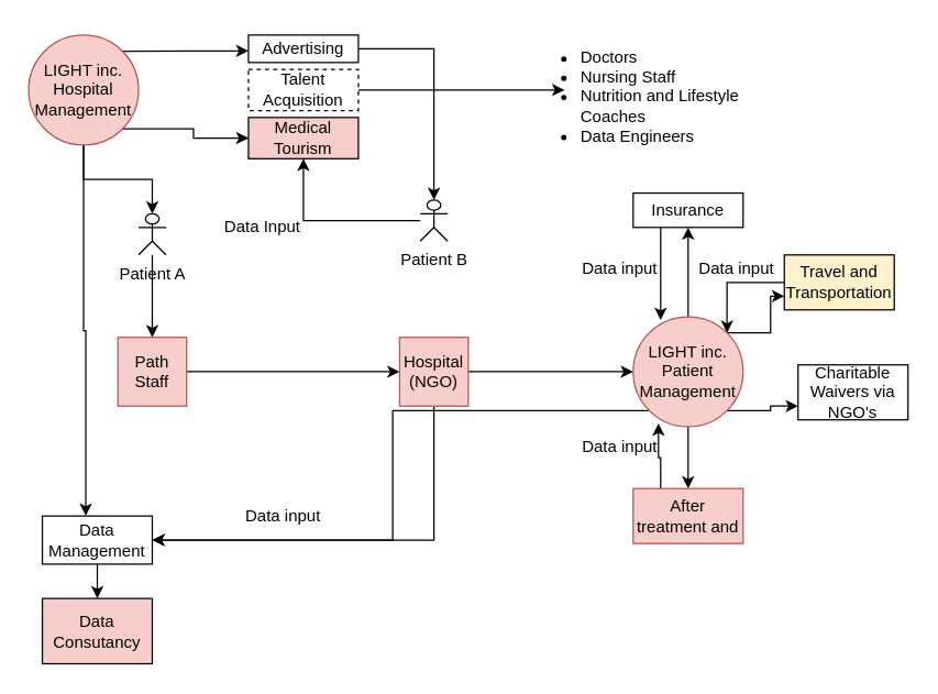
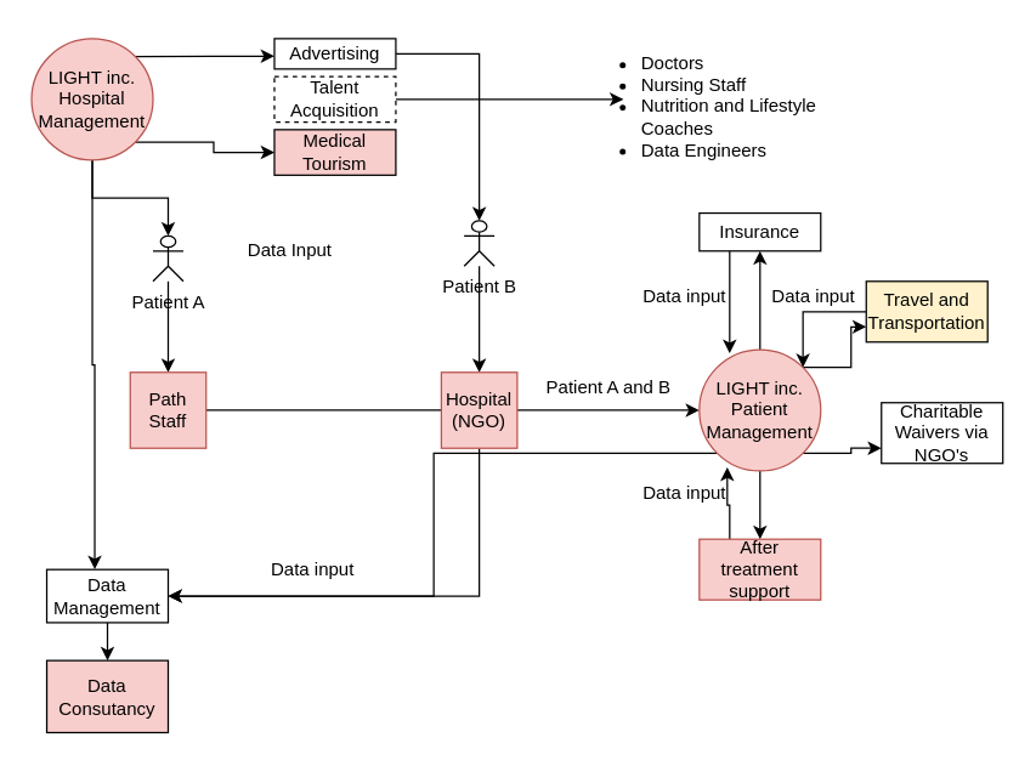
  <mxCell id="0" />
  <mxCell id="1" parent="0" />
  <mxCell id="2" value="" style="edgeStyle=orthogonalEdgeStyle;rounded=0;orthogonalLoop=1;jettySize=auto;html=1;" parent="1" source="3" target="7" edge="1"><mxGeometry relative="1" as="geometry" /></mxCell>
  <mxCell id="3" value="Patient A" style="shape=umlActor;verticalLabelPosition=bottom;verticalAlign=top;html=1;outlineConnect=0;" parent="1" vertex="1"><mxGeometry x="100" y="155" width="20" height="30" as="geometry" /></mxCell>
- <mxCell id="4" value="" style="edgeStyle=orthogonalEdgeStyle;rounded=0;orthogonalLoop=1;jettySize=auto;html=1;" parent="1" source="5" target="43" edge="1"><mxGeometry relative="1" as="geometry" /></mxCell>
+ <mxCell id="4" value="" style="edgeStyle=orthogonalEdgeStyle;rounded=0;orthogonalLoop=1;jettySize=auto;html=1;" parent="1" source="5" target="10" edge="1"><mxGeometry relative="1" as="geometry" /></mxCell>
  <mxCell id="5" value="Patient B" style="shape=umlActor;verticalLabelPosition=bottom;verticalAlign=top;html=1;outlineConnect=0;" parent="1" vertex="1"><mxGeometry x="305" y="145" width="20" height="30" as="geometry" /></mxCell>
- <mxCell id="6" style="edgeStyle=orthogonalEdgeStyle;rounded=0;orthogonalLoop=1;jettySize=auto;html=1;entryX=0;entryY=0.5;entryDx=0;entryDy=0;" parent="1" source="7" target="10" edge="1"><mxGeometry relative="1" as="geometry" /></mxCell>
+ <mxCell id="6" style="edgeStyle=orthogonalEdgeStyle;rounded=0;orthogonalLoop=1;jettySize=auto;html=1;entryX=0;entryY=0.5;entryDx=0;entryDy=0;endArrow=none;" parent="1" source="7" target="10" edge="1"><mxGeometry relative="1" as="geometry" /></mxCell>
  <mxCell id="7" value="Path Staff" style="whiteSpace=wrap;html=1;aspect=fixed;fillColor=#f8cecc;strokeColor=#b85450;" parent="1" vertex="1"><mxGeometry x="85" y="245" width="50" height="50" as="geometry" /></mxCell>
  <mxCell id="8" style="edgeStyle=orthogonalEdgeStyle;rounded=0;orthogonalLoop=1;jettySize=auto;html=1;exitX=1;exitY=0.5;exitDx=0;exitDy=0;entryX=0;entryY=0.5;entryDx=0;entryDy=0;" parent="1" source="10" target="27" edge="1"><mxGeometry relative="1" as="geometry" /></mxCell>
  <mxCell id="9" style="edgeStyle=orthogonalEdgeStyle;rounded=0;orthogonalLoop=1;jettySize=auto;html=1;exitX=0.5;exitY=1;exitDx=0;exitDy=0;entryX=1;entryY=0.5;entryDx=0;entryDy=0;" parent="1" source="10" target="21" edge="1"><mxGeometry relative="1" as="geometry" /></mxCell>
  <mxCell id="10" value="Hospital&lt;br&gt;(NGO)" style="whiteSpace=wrap;html=1;aspect=fixed;fillColor=#f8cecc;strokeColor=#b85450;" parent="1" vertex="1"><mxGeometry x="290" y="245" width="50" height="50" as="geometry" /></mxCell>
  <mxCell id="11" value="" style="edgeStyle=orthogonalEdgeStyle;rounded=0;orthogonalLoop=1;jettySize=auto;html=1;" parent="1" source="15" target="3" edge="1"><mxGeometry relative="1" as="geometry" /></mxCell>
  <mxCell id="12" style="edgeStyle=orthogonalEdgeStyle;rounded=0;orthogonalLoop=1;jettySize=auto;html=1;exitX=1;exitY=0;exitDx=0;exitDy=0;" parent="1" source="15" edge="1"><mxGeometry relative="1" as="geometry"><mxPoint x="180" y="36.5" as="targetPoint" /></mxGeometry></mxCell>
  <mxCell id="13" style="edgeStyle=orthogonalEdgeStyle;rounded=0;orthogonalLoop=1;jettySize=auto;html=1;exitX=0.5;exitY=1;exitDx=0;exitDy=0;entryX=0.395;entryY=-0.006;entryDx=0;entryDy=0;entryPerimeter=0;" parent="1" source="15" target="21" edge="1"><mxGeometry relative="1" as="geometry" /></mxCell>
  <mxCell id="14" style="edgeStyle=orthogonalEdgeStyle;rounded=0;orthogonalLoop=1;jettySize=auto;html=1;exitX=1;exitY=1;exitDx=0;exitDy=0;entryX=0;entryY=0.5;entryDx=0;entryDy=0;" parent="1" source="15" target="43" edge="1"><mxGeometry relative="1" as="geometry" /></mxCell>
  <mxCell id="15" value="LIGHT inc. Hospital Management" style="ellipse;whiteSpace=wrap;html=1;aspect=fixed;fillColor=#f8cecc;strokeColor=#b85450;" parent="1" vertex="1"><mxGeometry x="20" y="25" width="80" height="80" as="geometry" /></mxCell>
  <mxCell id="16" style="edgeStyle=orthogonalEdgeStyle;rounded=0;orthogonalLoop=1;jettySize=auto;html=1;exitX=1;exitY=0.5;exitDx=0;exitDy=0;" parent="1" source="17" edge="1"><mxGeometry relative="1" as="geometry"><mxPoint x="410" y="65" as="targetPoint" /></mxGeometry></mxCell>
  <mxCell id="17" value="Talent Acquisition" style="rounded=0;whiteSpace=wrap;html=1;dashed=1;" parent="1" vertex="1"><mxGeometry x="180" y="50" width="80" height="30" as="geometry" /></mxCell>
  <mxCell id="18" style="edgeStyle=orthogonalEdgeStyle;rounded=0;orthogonalLoop=1;jettySize=auto;html=1;exitX=1;exitY=0.5;exitDx=0;exitDy=0;entryX=0.5;entryY=0;entryDx=0;entryDy=0;entryPerimeter=0;" parent="1" source="19" target="5" edge="1"><mxGeometry relative="1" as="geometry" /></mxCell>
  <mxCell id="19" value="Advertising" style="rounded=0;whiteSpace=wrap;html=1;" parent="1" vertex="1"><mxGeometry x="180" y="25" width="80" height="20" as="geometry" /></mxCell>
  <mxCell id="20" value="" style="edgeStyle=orthogonalEdgeStyle;rounded=0;orthogonalLoop=1;jettySize=auto;html=1;" parent="1" source="21" target="42" edge="1"><mxGeometry relative="1" as="geometry" /></mxCell>
  <mxCell id="21" value="Data Management" style="rounded=0;whiteSpace=wrap;html=1;" parent="1" vertex="1"><mxGeometry x="30" y="375" width="80" height="35" as="geometry" /></mxCell>
  <mxCell id="22" value="" style="edgeStyle=orthogonalEdgeStyle;rounded=0;orthogonalLoop=1;jettySize=auto;html=1;" parent="1" source="27" target="30" edge="1"><mxGeometry relative="1" as="geometry" /></mxCell>
  <mxCell id="23" style="edgeStyle=orthogonalEdgeStyle;rounded=0;orthogonalLoop=1;jettySize=auto;html=1;exitX=1;exitY=0;exitDx=0;exitDy=0;entryX=0;entryY=0.75;entryDx=0;entryDy=0;" parent="1" source="27" target="32" edge="1"><mxGeometry relative="1" as="geometry" /></mxCell>
  <mxCell id="24" style="edgeStyle=orthogonalEdgeStyle;rounded=0;orthogonalLoop=1;jettySize=auto;html=1;exitX=1;exitY=1;exitDx=0;exitDy=0;entryX=0;entryY=0.75;entryDx=0;entryDy=0;" parent="1" source="27" target="33" edge="1"><mxGeometry relative="1" as="geometry" /></mxCell>
  <mxCell id="25" value="" style="edgeStyle=orthogonalEdgeStyle;rounded=0;orthogonalLoop=1;jettySize=auto;html=1;" parent="1" source="27" target="35" edge="1"><mxGeometry relative="1" as="geometry" /></mxCell>
  <mxCell id="26" style="edgeStyle=orthogonalEdgeStyle;rounded=0;orthogonalLoop=1;jettySize=auto;html=1;exitX=0;exitY=1;exitDx=0;exitDy=0;entryX=1;entryY=0.5;entryDx=0;entryDy=0;" parent="1" source="27" target="21" edge="1"><mxGeometry relative="1" as="geometry" /></mxCell>
  <mxCell id="27" value="LIGHT inc. Patient Management" style="ellipse;whiteSpace=wrap;html=1;aspect=fixed;fillColor=#f8cecc;strokeColor=#b85450;" parent="1" vertex="1"><mxGeometry x="460" y="230" width="80" height="80" as="geometry" /></mxCell>
+ <mxCell id="28" value="Patient A and B" style="text;html=1;align=center;verticalAlign=middle;resizable=0;points=[];autosize=1;strokeColor=none;" parent="1" vertex="1"><mxGeometry x="350" y="245" width="100" height="20" as="geometry" /></mxCell>
  <mxCell id="29" style="edgeStyle=orthogonalEdgeStyle;rounded=0;orthogonalLoop=1;jettySize=auto;html=1;exitX=0.25;exitY=1;exitDx=0;exitDy=0;entryX=0.25;entryY=0.03;entryDx=0;entryDy=0;entryPerimeter=0;" parent="1" source="30" target="27" edge="1"><mxGeometry relative="1" as="geometry" /></mxCell>
  <mxCell id="30" value="Insurance" style="rounded=0;whiteSpace=wrap;html=1;" parent="1" vertex="1"><mxGeometry x="460" y="140" width="80" height="25" as="geometry" /></mxCell>
  <mxCell id="31" style="edgeStyle=orthogonalEdgeStyle;rounded=0;orthogonalLoop=1;jettySize=auto;html=1;exitX=0;exitY=0.5;exitDx=0;exitDy=0;entryX=1;entryY=0;entryDx=0;entryDy=0;" parent="1" source="32" target="27" edge="1"><mxGeometry relative="1" as="geometry" /></mxCell>
  <mxCell id="32" value="Travel and Transportation" style="rounded=0;whiteSpace=wrap;html=1;fillColor=#fff2cc;" parent="1" vertex="1"><mxGeometry x="570" y="185" width="80" height="40" as="geometry" /></mxCell>
  <mxCell id="33" value="Charitable Waivers via NGO's" style="rounded=0;whiteSpace=wrap;html=1;" parent="1" vertex="1"><mxGeometry x="580" y="265" width="80" height="40" as="geometry" /></mxCell>
  <mxCell id="34" style="edgeStyle=orthogonalEdgeStyle;rounded=0;orthogonalLoop=1;jettySize=auto;html=1;exitX=0.25;exitY=0;exitDx=0;exitDy=0;entryX=0.23;entryY=0.97;entryDx=0;entryDy=0;entryPerimeter=0;" parent="1" source="35" target="27" edge="1"><mxGeometry relative="1" as="geometry" /></mxCell>
- <mxCell id="35" value="After treatment and" style="rounded=0;whiteSpace=wrap;html=1;fillColor=#f8cecc;strokeColor=#b85450;" parent="1" vertex="1"><mxGeometry x="460" y="355" width="80" height="40" as="geometry" /></mxCell>
+ <mxCell id="35" value="After treatment support" style="rounded=0;whiteSpace=wrap;html=1;fillColor=#f8cecc;strokeColor=#b85450;" parent="1" vertex="1"><mxGeometry x="460" y="355" width="80" height="40" as="geometry" /></mxCell>
  <mxCell id="36" value="&lt;ul&gt;&lt;li&gt;Doctors&lt;/li&gt;&lt;li&gt;Nursing Staff&lt;/li&gt;&lt;li&gt;Nutrition and Lifestyle Coaches&amp;nbsp;&lt;/li&gt;&lt;li&gt;Data Engineers&lt;/li&gt;&lt;/ul&gt;" style="text;strokeColor=none;fillColor=none;html=1;whiteSpace=wrap;verticalAlign=middle;overflow=hidden;" parent="1" vertex="1"><mxGeometry x="380" y="20" width="190" height="90" as="geometry" /></mxCell>
  <mxCell id="37" value="Data Input" style="text;html=1;align=center;verticalAlign=middle;resizable=0;points=[];autosize=1;strokeColor=none;" parent="1" vertex="1"><mxGeometry x="155" y="155" width="70" height="20" as="geometry" /></mxCell>
  <mxCell id="38" value="Data input" style="text;html=1;align=center;verticalAlign=middle;resizable=0;points=[];autosize=1;strokeColor=none;" parent="1" vertex="1"><mxGeometry x="415" y="315" width="70" height="20" as="geometry" /></mxCell>
  <mxCell id="39" value="Data input" style="text;html=1;align=center;verticalAlign=middle;resizable=0;points=[];autosize=1;strokeColor=none;" parent="1" vertex="1"><mxGeometry x="415" y="185" width="70" height="20" as="geometry" /></mxCell>
  <mxCell id="40" value="Data input" style="text;html=1;align=center;verticalAlign=middle;resizable=0;points=[];autosize=1;strokeColor=none;" parent="1" vertex="1"><mxGeometry x="500" y="185" width="70" height="20" as="geometry" /></mxCell>
  <mxCell id="41" value="Data input" style="text;html=1;align=center;verticalAlign=middle;resizable=0;points=[];autosize=1;strokeColor=none;" parent="1" vertex="1"><mxGeometry x="170" y="365" width="70" height="20" as="geometry" /></mxCell>
  <mxCell id="42" value="Data Consutancy" style="whiteSpace=wrap;html=1;rounded=0;fillColor=#f8cecc;" parent="1" vertex="1"><mxGeometry x="30" y="435" width="80" height="47.5" as="geometry" /></mxCell>
  <mxCell id="43" value="Medical Tourism" style="rounded=0;whiteSpace=wrap;html=1;fillColor=#f8cecc;" parent="1" vertex="1"><mxGeometry x="180" y="85" width="80" height="30" as="geometry" /></mxCell>
